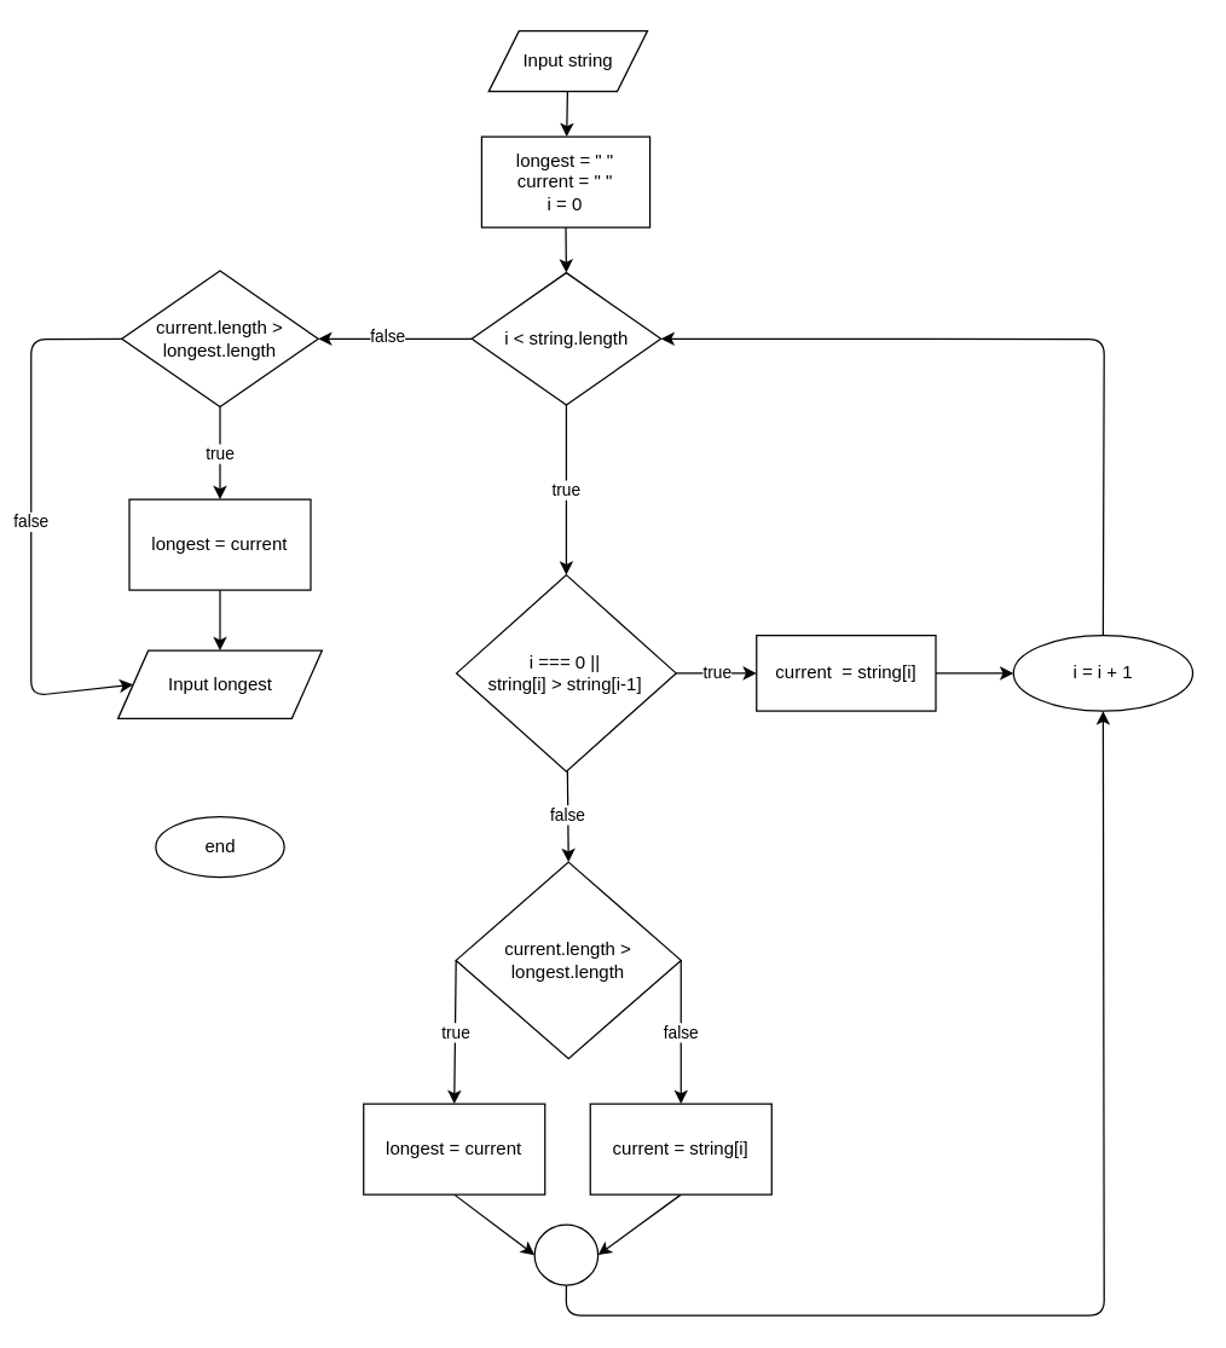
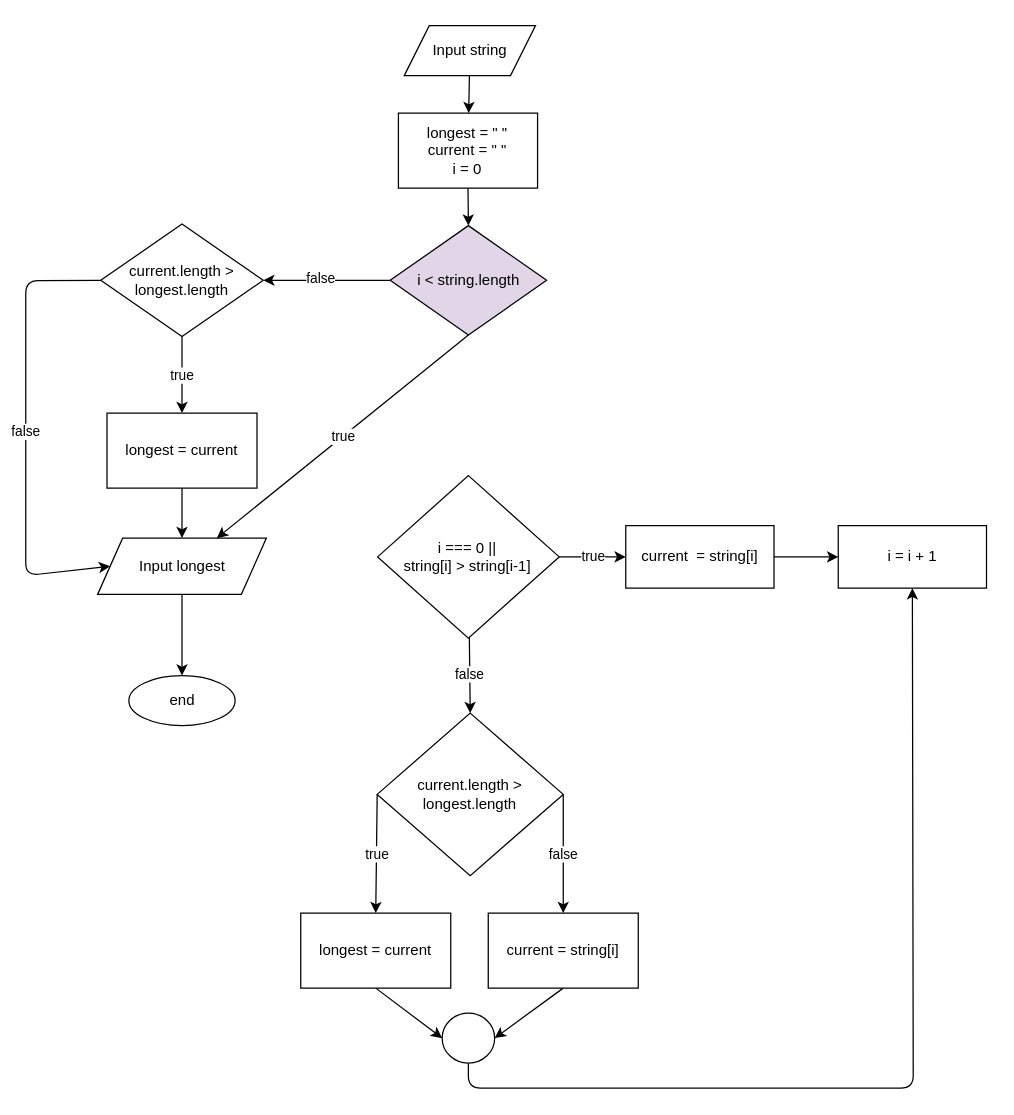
  <mxCell id="0" />
  <mxCell id="1" parent="0" />
  <mxCell id="2" value="" style="edgeStyle=none;html=1;startArrow=none;" edge="1" parent="1" source="8" target="7"><mxGeometry relative="1" as="geometry"><mxPoint x="389" y="40" as="sourcePoint" /></mxGeometry></mxCell>
  <mxCell id="3" value="false" style="edgeStyle=none;html=1;entryX=0.5;entryY=0;entryDx=0;entryDy=0;" edge="1" parent="1" source="5" target="18"><mxGeometry relative="1" as="geometry" /></mxCell>
  <mxCell id="4" value="true" style="edgeStyle=none;html=1;exitX=1;exitY=0.5;exitDx=0;exitDy=0;entryX=0;entryY=0.5;entryDx=0;entryDy=0;" edge="1" parent="1" source="5" target="10"><mxGeometry x="0.017" relative="1" as="geometry"><mxPoint as="offset" /></mxGeometry></mxCell>
  <mxCell id="5" value="i === 0 || &lt;br&gt;string[i] &amp;gt; string[i-1]" style="rhombus;whiteSpace=wrap;html=1;movable=1;resizable=1;rotatable=1;deletable=1;editable=1;connectable=1;container=0;" vertex="1" parent="1"><mxGeometry x="301.49" y="380" width="145.28" height="130" as="geometry" /></mxCell>
  <mxCell id="6" style="edgeStyle=none;html=1;exitX=0.5;exitY=1;exitDx=0;exitDy=0;entryX=0.5;entryY=0;entryDx=0;entryDy=0;" edge="1" parent="1" source="7" target="15"><mxGeometry relative="1" as="geometry" /></mxCell>
  <mxCell id="7" value="longest = &quot; &quot;&lt;br&gt;current = &quot; &quot;&lt;br&gt;i = 0" style="whiteSpace=wrap;html=1;" vertex="1" parent="1"><mxGeometry x="318.13" y="90" width="111.33" height="60" as="geometry" /></mxCell>
  <mxCell id="8" value="Input string" style="shape=parallelogram;perimeter=parallelogramPerimeter;whiteSpace=wrap;html=1;fixedSize=1;movable=1;resizable=1;rotatable=1;deletable=1;editable=1;connectable=1;container=0;" vertex="1" parent="1"><mxGeometry x="322.81" y="20" width="105" height="40" as="geometry" /></mxCell>
  <mxCell id="9" style="edgeStyle=none;html=1;exitX=1;exitY=0.5;exitDx=0;exitDy=0;entryX=0;entryY=0.5;entryDx=0;entryDy=0;" edge="1" parent="1" source="10" target="24"><mxGeometry relative="1" as="geometry" /></mxCell>
  <mxCell id="10" value="current&amp;nbsp; = string[i]" style="whiteSpace=wrap;html=1;" vertex="1" parent="1"><mxGeometry x="500" y="420" width="118.6" height="50" as="geometry" /></mxCell>
  <mxCell id="11" value="end" style="ellipse;whiteSpace=wrap;html=1;movable=1;resizable=1;rotatable=1;deletable=1;editable=1;connectable=1;container=0;" vertex="1" parent="1"><mxGeometry x="102.5" y="540" width="85" height="40" as="geometry" /></mxCell>
- <mxCell id="12" value="true" style="edgeStyle=none;html=1;exitX=0.5;exitY=1;exitDx=0;exitDy=0;entryX=0.5;entryY=0;entryDx=0;entryDy=0;" edge="1" parent="1" source="15" target="5"><mxGeometry relative="1" as="geometry"><mxPoint x="373" y="270" as="sourcePoint" /><mxPoint x="374.134" y="320" as="targetPoint" /></mxGeometry></mxCell>
+ <mxCell id="12" value="true" style="edgeStyle=none;html=1;exitX=0.5;exitY=1;exitDx=0;exitDy=0;" edge="1" parent="1" source="15" target="33"><mxGeometry relative="1" as="geometry"><mxPoint x="373" y="270" as="sourcePoint" /><mxPoint x="374.134" y="320" as="targetPoint" /></mxGeometry></mxCell>
  <mxCell id="13" style="edgeStyle=none;html=1;entryX=1;entryY=0.5;entryDx=0;entryDy=0;" edge="1" parent="1" source="15" target="29"><mxGeometry relative="1" as="geometry" /></mxCell>
  <mxCell id="14" value="false" style="edgeLabel;html=1;align=center;verticalAlign=middle;resizable=0;points=[];" vertex="1" connectable="0" parent="13"><mxGeometry x="0.11" y="-2" relative="1" as="geometry"><mxPoint as="offset" /></mxGeometry></mxCell>
- <mxCell id="15" value="i &amp;lt; string.length" style="rhombus;whiteSpace=wrap;html=1;movable=1;resizable=1;rotatable=1;deletable=1;editable=1;connectable=1;container=0;" vertex="1" parent="1"><mxGeometry x="311.55" y="180" width="125.16" height="87.5" as="geometry" /></mxCell>
+ <mxCell id="15" value="i &amp;lt; string.length" style="rhombus;whiteSpace=wrap;html=1;movable=1;resizable=1;rotatable=1;deletable=1;editable=1;connectable=1;container=0;fillColor=#e1d5e7;" vertex="1" parent="1"><mxGeometry x="311.55" y="180" width="125.16" height="87.5" as="geometry" /></mxCell>
  <mxCell id="16" value="false" style="edgeStyle=none;html=1;exitX=1;exitY=0.5;exitDx=0;exitDy=0;entryX=0.5;entryY=0;entryDx=0;entryDy=0;" edge="1" parent="1" source="18" target="22"><mxGeometry relative="1" as="geometry" /></mxCell>
  <mxCell id="17" value="true" style="edgeStyle=none;html=1;exitX=0;exitY=0.5;exitDx=0;exitDy=0;entryX=0.5;entryY=0;entryDx=0;entryDy=0;" edge="1" parent="1" source="18" target="20"><mxGeometry relative="1" as="geometry" /></mxCell>
  <mxCell id="18" value="current.length &amp;gt; longest.length" style="rhombus;whiteSpace=wrap;html=1;movable=1;resizable=1;rotatable=1;deletable=1;editable=1;connectable=1;container=0;" vertex="1" parent="1"><mxGeometry x="301.16" y="570" width="148.84" height="130" as="geometry" /></mxCell>
  <mxCell id="19" style="edgeStyle=none;html=1;exitX=0.5;exitY=1;exitDx=0;exitDy=0;entryX=0;entryY=0.5;entryDx=0;entryDy=0;" edge="1" parent="1" source="20" target="26"><mxGeometry relative="1" as="geometry"><mxPoint x="340" y="850" as="targetPoint" /></mxGeometry></mxCell>
  <mxCell id="20" value="longest = current" style="whiteSpace=wrap;html=1;" vertex="1" parent="1"><mxGeometry x="240" y="730" width="120" height="60" as="geometry" /></mxCell>
  <mxCell id="21" style="edgeStyle=none;html=1;exitX=0.5;exitY=1;exitDx=0;exitDy=0;entryX=1;entryY=0.5;entryDx=0;entryDy=0;" edge="1" parent="1" source="22" target="26"><mxGeometry relative="1" as="geometry"><mxPoint x="390" y="850" as="targetPoint" /></mxGeometry></mxCell>
  <mxCell id="22" value="current = string[i]" style="whiteSpace=wrap;html=1;" vertex="1" parent="1"><mxGeometry x="390" y="730" width="120" height="60" as="geometry" /></mxCell>
- <mxCell id="23" style="edgeStyle=none;html=1;entryX=1;entryY=0.5;entryDx=0;entryDy=0;" edge="1" parent="1" source="24" target="15"><mxGeometry relative="1" as="geometry"><Array as="points"><mxPoint x="730" y="224" /></Array></mxGeometry></mxCell>
- <mxCell id="24" value="i = i + 1" style="ellipse;whiteSpace=wrap;html=1;" vertex="1" parent="1"><mxGeometry x="670" y="420" width="118.6" height="50" as="geometry" /></mxCell>
+ <mxCell id="24" value="i = i + 1" style="whiteSpace=wrap;html=1;" vertex="1" parent="1"><mxGeometry x="670" y="420" width="118.6" height="50" as="geometry" /></mxCell>
  <mxCell id="25" style="edgeStyle=none;html=1;entryX=0.5;entryY=1;entryDx=0;entryDy=0;exitX=0.5;exitY=1;exitDx=0;exitDy=0;" edge="1" parent="1" source="26" target="24"><mxGeometry relative="1" as="geometry"><Array as="points"><mxPoint x="374" y="870" /><mxPoint x="730" y="870" /></Array></mxGeometry></mxCell>
  <mxCell id="26" value="" style="ellipse;whiteSpace=wrap;html=1;" vertex="1" parent="1"><mxGeometry x="353.13" y="810" width="42" height="40" as="geometry" /></mxCell>
  <mxCell id="27" value="true" style="edgeStyle=none;html=1;exitX=0.5;exitY=1;exitDx=0;exitDy=0;entryX=0.5;entryY=0;entryDx=0;entryDy=0;" edge="1" parent="1" source="29" target="31"><mxGeometry relative="1" as="geometry" /></mxCell>
  <mxCell id="28" value="false" style="edgeStyle=none;html=1;exitX=0;exitY=0.5;exitDx=0;exitDy=0;entryX=0;entryY=0.5;entryDx=0;entryDy=0;" edge="1" parent="1" source="29" target="33"><mxGeometry x="-0.003" relative="1" as="geometry"><Array as="points"><mxPoint x="20" y="224" /><mxPoint x="20" y="460" /></Array><mxPoint as="offset" /></mxGeometry></mxCell>
  <mxCell id="29" value="current.length &amp;gt; longest.length" style="rhombus;whiteSpace=wrap;html=1;movable=1;resizable=1;rotatable=1;deletable=1;editable=1;connectable=1;container=0;" vertex="1" parent="1"><mxGeometry x="80" y="178.75" width="130" height="90" as="geometry" /></mxCell>
  <mxCell id="30" style="edgeStyle=none;html=1;exitX=0.5;exitY=1;exitDx=0;exitDy=0;entryX=0.5;entryY=0;entryDx=0;entryDy=0;" edge="1" parent="1" source="31" target="33"><mxGeometry relative="1" as="geometry" /></mxCell>
  <mxCell id="31" value="longest = current" style="whiteSpace=wrap;html=1;" vertex="1" parent="1"><mxGeometry x="85" y="330" width="120" height="60" as="geometry" /></mxCell>
+ <mxCell id="32" style="edgeStyle=none;html=1;exitX=0.5;exitY=1;exitDx=0;exitDy=0;entryX=0.5;entryY=0;entryDx=0;entryDy=0;" edge="1" parent="1" source="33" target="11"><mxGeometry relative="1" as="geometry" /></mxCell>
  <mxCell id="33" value="Input longest" style="shape=parallelogram;perimeter=parallelogramPerimeter;whiteSpace=wrap;html=1;fixedSize=1;movable=1;resizable=1;rotatable=1;deletable=1;editable=1;connectable=1;container=0;" vertex="1" parent="1"><mxGeometry x="77.5" y="430" width="135" height="45" as="geometry" /></mxCell>
